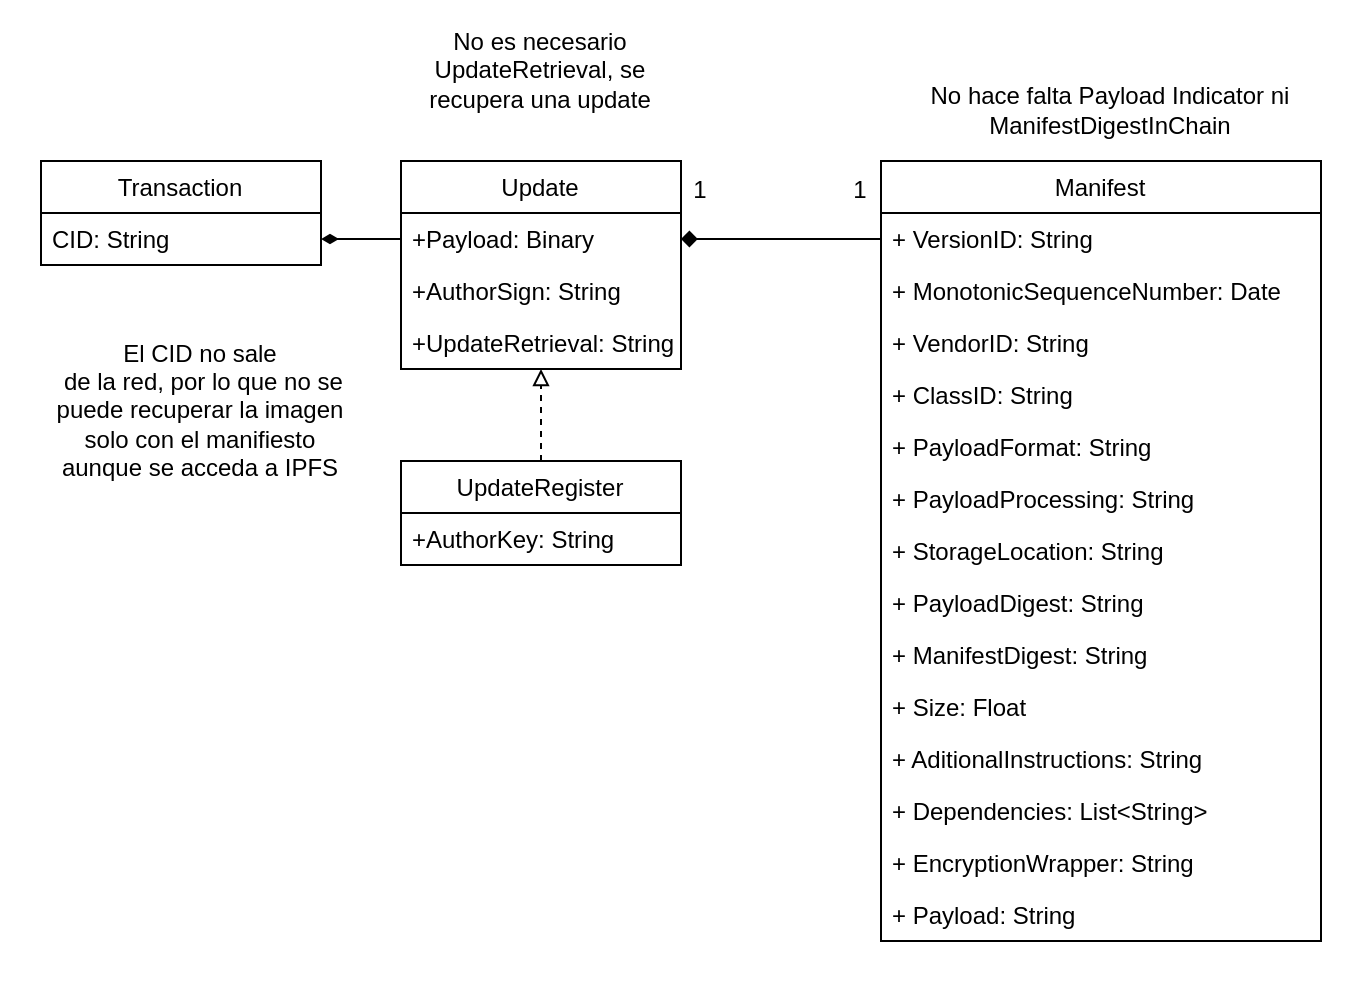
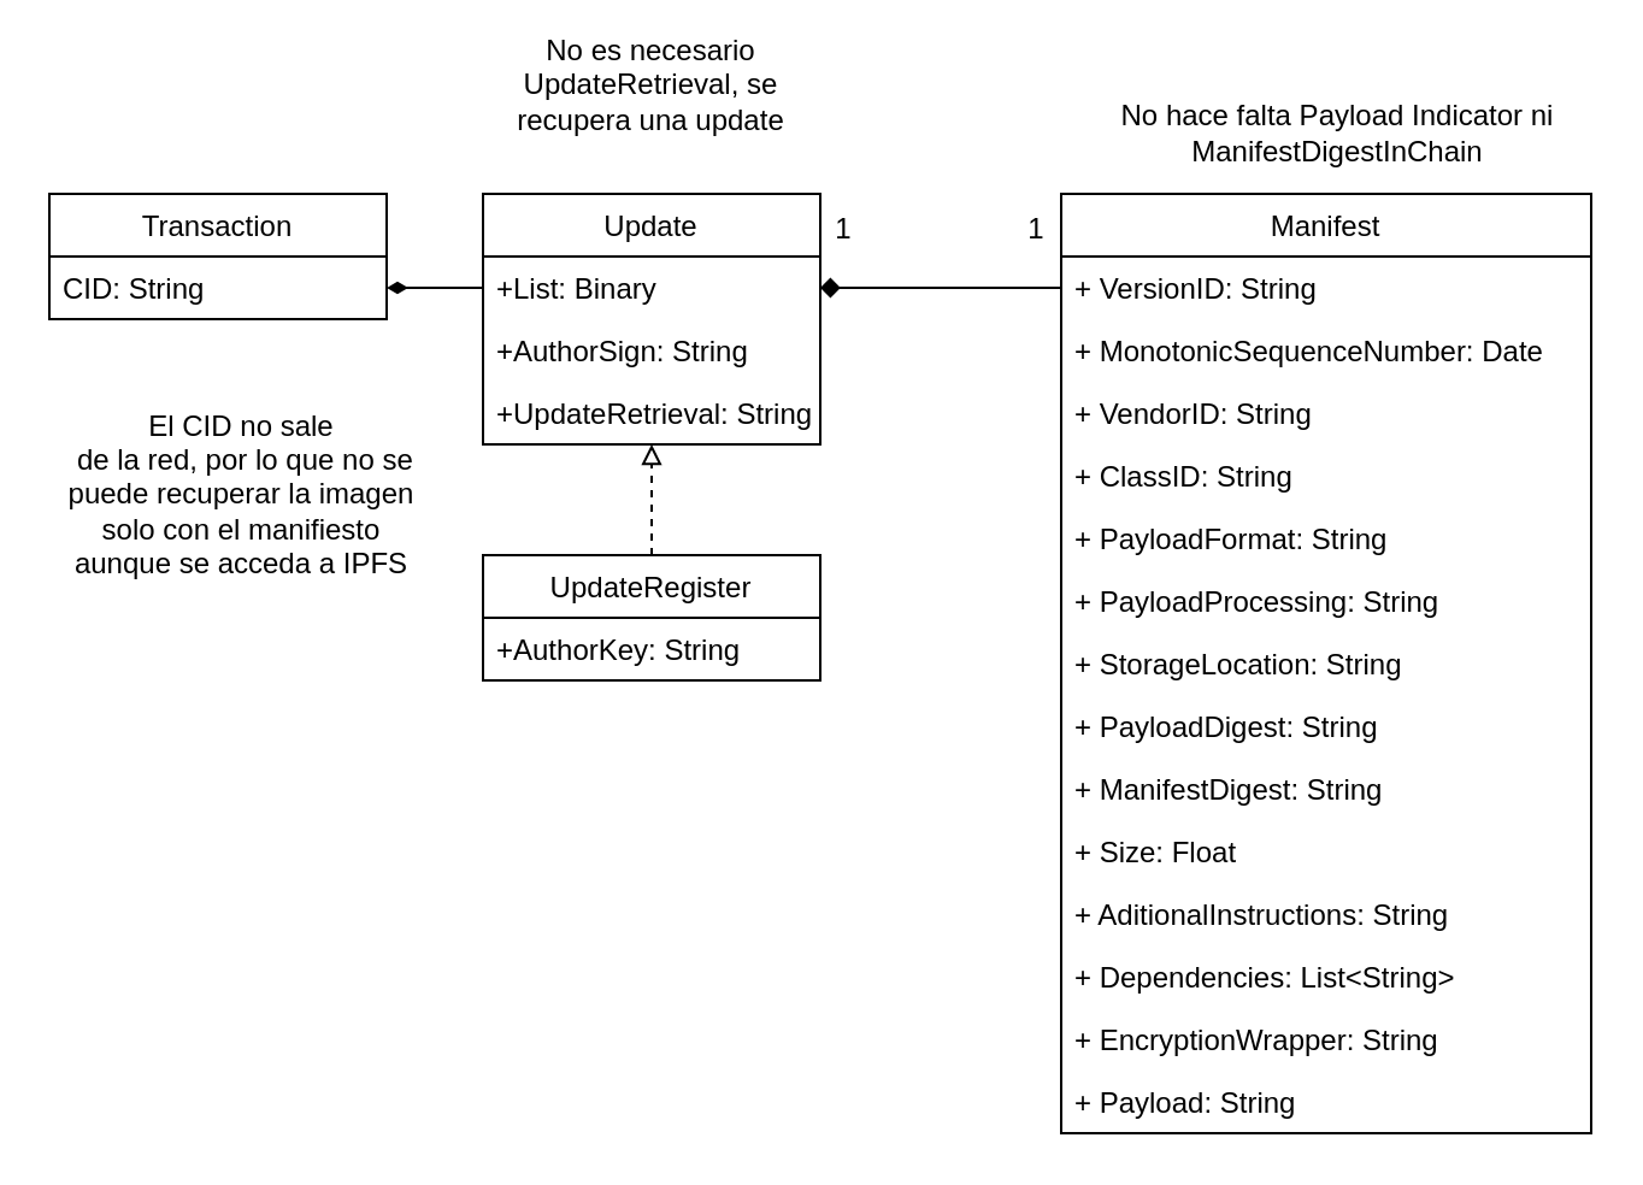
  <mxCell id="0" />
  <mxCell id="1" parent="0" />
  <mxCell id="2" value="Manifest" style="swimlane;fontStyle=0;childLayout=stackLayout;horizontal=1;startSize=26;fillColor=none;horizontalStack=0;resizeParent=1;resizeParentMax=0;resizeLast=0;collapsible=1;marginBottom=0;" parent="1" vertex="1"><mxGeometry x="440" y="80" width="220" height="390" as="geometry" /></mxCell>
  <mxCell id="3" value="+ VersionID: String" style="text;strokeColor=none;fillColor=none;align=left;verticalAlign=top;spacingLeft=4;spacingRight=4;overflow=hidden;rotatable=0;points=[[0,0.5],[1,0.5]];portConstraint=eastwest;" parent="2" vertex="1"><mxGeometry y="26" width="220" height="26" as="geometry" /></mxCell>
  <mxCell id="4" value="+ MonotonicSequenceNumber: Date" style="text;strokeColor=none;fillColor=none;align=left;verticalAlign=top;spacingLeft=4;spacingRight=4;overflow=hidden;rotatable=0;points=[[0,0.5],[1,0.5]];portConstraint=eastwest;" parent="2" vertex="1"><mxGeometry y="52" width="220" height="26" as="geometry" /></mxCell>
  <mxCell id="5" value="+ VendorID: String" style="text;strokeColor=none;fillColor=none;align=left;verticalAlign=top;spacingLeft=4;spacingRight=4;overflow=hidden;rotatable=0;points=[[0,0.5],[1,0.5]];portConstraint=eastwest;" parent="2" vertex="1"><mxGeometry y="78" width="220" height="26" as="geometry" /></mxCell>
  <mxCell id="6" value="+ ClassID: String" style="text;strokeColor=none;fillColor=none;align=left;verticalAlign=top;spacingLeft=4;spacingRight=4;overflow=hidden;rotatable=0;points=[[0,0.5],[1,0.5]];portConstraint=eastwest;" parent="2" vertex="1"><mxGeometry y="104" width="220" height="26" as="geometry" /></mxCell>
  <mxCell id="7" value="+ PayloadFormat: String" style="text;strokeColor=none;fillColor=none;align=left;verticalAlign=top;spacingLeft=4;spacingRight=4;overflow=hidden;rotatable=0;points=[[0,0.5],[1,0.5]];portConstraint=eastwest;" parent="2" vertex="1"><mxGeometry y="130" width="220" height="26" as="geometry" /></mxCell>
  <mxCell id="8" value="+ PayloadProcessing: String" style="text;strokeColor=none;fillColor=none;align=left;verticalAlign=top;spacingLeft=4;spacingRight=4;overflow=hidden;rotatable=0;points=[[0,0.5],[1,0.5]];portConstraint=eastwest;" parent="2" vertex="1"><mxGeometry y="156" width="220" height="26" as="geometry" /></mxCell>
  <mxCell id="9" value="+ StorageLocation: String" style="text;strokeColor=none;fillColor=none;align=left;verticalAlign=top;spacingLeft=4;spacingRight=4;overflow=hidden;rotatable=0;points=[[0,0.5],[1,0.5]];portConstraint=eastwest;" parent="2" vertex="1"><mxGeometry y="182" width="220" height="26" as="geometry" /></mxCell>
  <mxCell id="10" value="+ PayloadDigest: String" style="text;strokeColor=none;fillColor=none;align=left;verticalAlign=top;spacingLeft=4;spacingRight=4;overflow=hidden;rotatable=0;points=[[0,0.5],[1,0.5]];portConstraint=eastwest;" parent="2" vertex="1"><mxGeometry y="208" width="220" height="26" as="geometry" /></mxCell>
  <mxCell id="11" value="+ ManifestDigest: String" style="text;strokeColor=none;fillColor=none;align=left;verticalAlign=top;spacingLeft=4;spacingRight=4;overflow=hidden;rotatable=0;points=[[0,0.5],[1,0.5]];portConstraint=eastwest;" parent="2" vertex="1"><mxGeometry y="234" width="220" height="26" as="geometry" /></mxCell>
  <mxCell id="12" value="+ Size: Float" style="text;strokeColor=none;fillColor=none;align=left;verticalAlign=top;spacingLeft=4;spacingRight=4;overflow=hidden;rotatable=0;points=[[0,0.5],[1,0.5]];portConstraint=eastwest;" parent="2" vertex="1"><mxGeometry y="260" width="220" height="26" as="geometry" /></mxCell>
  <mxCell id="13" value="+ AditionalInstructions: String" style="text;strokeColor=none;fillColor=none;align=left;verticalAlign=top;spacingLeft=4;spacingRight=4;overflow=hidden;rotatable=0;points=[[0,0.5],[1,0.5]];portConstraint=eastwest;" parent="2" vertex="1"><mxGeometry y="286" width="220" height="26" as="geometry" /></mxCell>
  <mxCell id="14" value="+ Dependencies: List&lt;String&gt;" style="text;strokeColor=none;fillColor=none;align=left;verticalAlign=top;spacingLeft=4;spacingRight=4;overflow=hidden;rotatable=0;points=[[0,0.5],[1,0.5]];portConstraint=eastwest;" parent="2" vertex="1"><mxGeometry y="312" width="220" height="26" as="geometry" /></mxCell>
  <mxCell id="15" value="+ EncryptionWrapper: String" style="text;strokeColor=none;fillColor=none;align=left;verticalAlign=top;spacingLeft=4;spacingRight=4;overflow=hidden;rotatable=0;points=[[0,0.5],[1,0.5]];portConstraint=eastwest;" parent="2" vertex="1"><mxGeometry y="338" width="220" height="26" as="geometry" /></mxCell>
  <mxCell id="16" value="+ Payload: String" style="text;strokeColor=none;fillColor=none;align=left;verticalAlign=top;spacingLeft=4;spacingRight=4;overflow=hidden;rotatable=0;points=[[0,0.5],[1,0.5]];portConstraint=eastwest;" parent="2" vertex="1"><mxGeometry y="364" width="220" height="26" as="geometry" /></mxCell>
  <mxCell id="17" value="Update" style="swimlane;fontStyle=0;childLayout=stackLayout;horizontal=1;startSize=26;fillColor=none;horizontalStack=0;resizeParent=1;resizeParentMax=0;resizeLast=0;collapsible=1;marginBottom=0;" parent="1" vertex="1"><mxGeometry x="200" y="80" width="140" height="104" as="geometry" /></mxCell>
- <mxCell id="18" value="+Payload: Binary" style="text;strokeColor=none;fillColor=none;align=left;verticalAlign=top;spacingLeft=4;spacingRight=4;overflow=hidden;rotatable=0;points=[[0,0.5],[1,0.5]];portConstraint=eastwest;" parent="17" vertex="1"><mxGeometry y="26" width="140" height="26" as="geometry" /></mxCell>
+ <mxCell id="18" value="+List: Binary" style="text;strokeColor=none;fillColor=none;align=left;verticalAlign=top;spacingLeft=4;spacingRight=4;overflow=hidden;rotatable=0;points=[[0,0.5],[1,0.5]];portConstraint=eastwest;" parent="17" vertex="1"><mxGeometry y="26" width="140" height="26" as="geometry" /></mxCell>
  <mxCell id="19" value="+AuthorSign: String" style="text;strokeColor=none;fillColor=none;align=left;verticalAlign=top;spacingLeft=4;spacingRight=4;overflow=hidden;rotatable=0;points=[[0,0.5],[1,0.5]];portConstraint=eastwest;" vertex="1" parent="17"><mxGeometry y="52" width="140" height="26" as="geometry" /></mxCell>
  <mxCell id="20" value="+UpdateRetrieval: String" style="text;strokeColor=none;fillColor=none;align=left;verticalAlign=top;spacingLeft=4;spacingRight=4;overflow=hidden;rotatable=0;points=[[0,0.5],[1,0.5]];portConstraint=eastwest;" vertex="1" parent="17"><mxGeometry y="78" width="140" height="26" as="geometry" /></mxCell>
  <mxCell id="21" style="edgeStyle=orthogonalEdgeStyle;rounded=0;orthogonalLoop=1;jettySize=auto;html=1;exitX=0;exitY=0.5;exitDx=0;exitDy=0;entryX=1;entryY=0.5;entryDx=0;entryDy=0;endArrow=diamond;endFill=1;" parent="1" source="3" target="18" edge="1"><mxGeometry relative="1" as="geometry"><mxPoint x="380" y="117" as="targetPoint" /></mxGeometry></mxCell>
  <mxCell id="22" value="1" style="text;html=1;strokeColor=none;fillColor=none;align=center;verticalAlign=middle;whiteSpace=wrap;rounded=0;" parent="1" vertex="1"><mxGeometry x="320" y="80" width="60" height="30" as="geometry" /></mxCell>
  <mxCell id="23" value="1" style="text;html=1;strokeColor=none;fillColor=none;align=center;verticalAlign=middle;whiteSpace=wrap;rounded=0;" parent="1" vertex="1"><mxGeometry x="410" y="80" width="40" height="30" as="geometry" /></mxCell>
  <mxCell id="24" style="edgeStyle=orthogonalEdgeStyle;rounded=0;orthogonalLoop=1;jettySize=auto;html=1;exitX=0.5;exitY=0;exitDx=0;exitDy=0;endArrow=block;endFill=0;entryX=0.5;entryY=1;entryDx=0;entryDy=0;dashed=1;" edge="1" parent="1" source="25" target="17"><mxGeometry relative="1" as="geometry"><mxPoint x="269" y="160" as="targetPoint" /></mxGeometry></mxCell>
  <mxCell id="25" value="UpdateRegister" style="swimlane;fontStyle=0;childLayout=stackLayout;horizontal=1;startSize=26;fillColor=none;horizontalStack=0;resizeParent=1;resizeParentMax=0;resizeLast=0;collapsible=1;marginBottom=0;" vertex="1" parent="1"><mxGeometry x="200" y="230" width="140" height="52" as="geometry" /></mxCell>
  <mxCell id="26" value="+AuthorKey: String" style="text;strokeColor=none;fillColor=none;align=left;verticalAlign=top;spacingLeft=4;spacingRight=4;overflow=hidden;rotatable=0;points=[[0,0.5],[1,0.5]];portConstraint=eastwest;" vertex="1" parent="25"><mxGeometry y="26" width="140" height="26" as="geometry" /></mxCell>
  <mxCell id="27" value="Transaction" style="swimlane;fontStyle=0;childLayout=stackLayout;horizontal=1;startSize=26;fillColor=none;horizontalStack=0;resizeParent=1;resizeParentMax=0;resizeLast=0;collapsible=1;marginBottom=0;" vertex="1" parent="1"><mxGeometry x="20" y="80" width="140" height="52" as="geometry" /></mxCell>
  <mxCell id="28" value="CID: String" style="text;strokeColor=none;fillColor=none;align=left;verticalAlign=top;spacingLeft=4;spacingRight=4;overflow=hidden;rotatable=0;points=[[0,0.5],[1,0.5]];portConstraint=eastwest;" vertex="1" parent="27"><mxGeometry y="26" width="140" height="26" as="geometry" /></mxCell>
  <mxCell id="29" style="edgeStyle=orthogonalEdgeStyle;rounded=0;orthogonalLoop=1;jettySize=auto;html=1;exitX=0;exitY=0.5;exitDx=0;exitDy=0;entryX=1;entryY=0.5;entryDx=0;entryDy=0;endArrow=diamondThin;endFill=1;" edge="1" parent="1" source="18" target="28"><mxGeometry relative="1" as="geometry" /></mxCell>
  <mxCell id="30" value="No hace falta Payload Indicator ni ManifestDigestInChain" style="text;html=1;strokeColor=none;fillColor=none;align=center;verticalAlign=middle;whiteSpace=wrap;rounded=0;" vertex="1" parent="1"><mxGeometry x="450" y="40" width="210" height="30" as="geometry" /></mxCell>
  <mxCell id="31" value="No es necesario UpdateRetrieval, se recupera una update" style="text;html=1;strokeColor=none;fillColor=none;align=center;verticalAlign=middle;whiteSpace=wrap;rounded=0;" vertex="1" parent="1"><mxGeometry x="200" y="20" width="140" height="30" as="geometry" /></mxCell>
  <mxCell id="32" value="&lt;div&gt;El CID no sale&lt;/div&gt;&lt;div&gt;&amp;nbsp;de la red, por lo que no se puede recuperar la imagen solo con el manifiesto aunque se acceda a IPFS&lt;/div&gt;" style="text;html=1;strokeColor=none;fillColor=none;align=center;verticalAlign=middle;whiteSpace=wrap;rounded=0;" vertex="1" parent="1"><mxGeometry x="20" y="160" width="160" height="90" as="geometry" /></mxCell>
